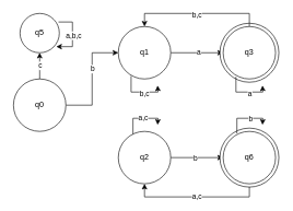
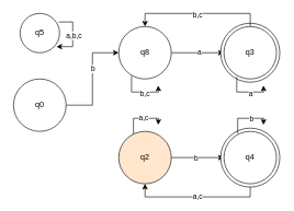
  <mxCell id="0" />
  <mxCell id="1" parent="0" />
  <mxCell id="2" style="edgeStyle=orthogonalEdgeStyle;rounded=0;orthogonalLoop=1;jettySize=auto;html=1;" edge="1" parent="1" source="6" target="11"><mxGeometry relative="1" as="geometry" /></mxCell>
  <mxCell id="3" value="b" style="edgeLabel;html=1;align=center;verticalAlign=middle;resizable=0;points=[];" vertex="1" connectable="0" parent="2"><mxGeometry x="0.205" relative="1" as="geometry"><mxPoint as="offset" /></mxGeometry></mxCell>
- <mxCell id="4" style="edgeStyle=orthogonalEdgeStyle;rounded=0;orthogonalLoop=1;jettySize=auto;html=1;entryX=0.5;entryY=1;entryDx=0;entryDy=0;" edge="1" parent="1" source="6" target="29"><mxGeometry relative="1" as="geometry" /></mxCell>
- <mxCell id="5" value="c" style="edgeLabel;html=1;align=center;verticalAlign=middle;resizable=0;points=[];" vertex="1" connectable="0" parent="4"><mxGeometry x="0.036" relative="1" as="geometry"><mxPoint as="offset" /></mxGeometry></mxCell>
  <mxCell id="6" value="q0" style="ellipse;whiteSpace=wrap;html=1;aspect=fixed;" vertex="1" parent="1"><mxGeometry x="20" y="120" width="80" height="80" as="geometry" /></mxCell>
  <mxCell id="7" style="edgeStyle=orthogonalEdgeStyle;rounded=0;orthogonalLoop=1;jettySize=auto;html=1;" edge="1" parent="1" source="11" target="28"><mxGeometry relative="1" as="geometry" /></mxCell>
  <mxCell id="8" value="a" style="edgeLabel;html=1;align=center;verticalAlign=middle;resizable=0;points=[];" vertex="1" connectable="0" parent="7"><mxGeometry x="0.048" y="1" relative="1" as="geometry"><mxPoint as="offset" /></mxGeometry></mxCell>
  <mxCell id="9" style="edgeStyle=orthogonalEdgeStyle;rounded=0;orthogonalLoop=1;jettySize=auto;html=1;exitX=0.244;exitY=0.943;exitDx=0;exitDy=0;exitPerimeter=0;" edge="1" parent="1" source="11"><mxGeometry relative="1" as="geometry"><mxPoint x="240" y="130" as="targetPoint" /></mxGeometry></mxCell>
  <mxCell id="10" value="b,c" style="edgeLabel;html=1;align=center;verticalAlign=middle;resizable=0;points=[];" vertex="1" connectable="0" parent="9"><mxGeometry x="0.192" y="-2" relative="1" as="geometry"><mxPoint as="offset" /></mxGeometry></mxCell>
- <mxCell id="11" value="q1" style="ellipse;whiteSpace=wrap;html=1;aspect=fixed;" vertex="1" parent="1"><mxGeometry x="180" y="40" width="80" height="80" as="geometry" /></mxCell>
+ <mxCell id="11" value="q8" style="ellipse;whiteSpace=wrap;html=1;aspect=fixed;" vertex="1" parent="1"><mxGeometry x="180" y="40" width="80" height="80" as="geometry" /></mxCell>
  <mxCell id="12" style="edgeStyle=orthogonalEdgeStyle;rounded=0;orthogonalLoop=1;jettySize=auto;html=1;entryX=0;entryY=0.5;entryDx=0;entryDy=0;" edge="1" parent="1" source="16" target="23"><mxGeometry relative="1" as="geometry" /></mxCell>
  <mxCell id="13" value="b" style="edgeLabel;html=1;align=center;verticalAlign=middle;resizable=0;points=[];" vertex="1" connectable="0" parent="12"><mxGeometry x="-0.083" y="-1" relative="1" as="geometry"><mxPoint as="offset" /></mxGeometry></mxCell>
  <mxCell id="14" style="edgeStyle=orthogonalEdgeStyle;rounded=0;orthogonalLoop=1;jettySize=auto;html=1;exitX=0.28;exitY=0.057;exitDx=0;exitDy=0;exitPerimeter=0;" edge="1" parent="1" source="16"><mxGeometry relative="1" as="geometry"><mxPoint x="240" y="190" as="targetPoint" /></mxGeometry></mxCell>
  <mxCell id="15" value="a,c" style="edgeLabel;html=1;align=center;verticalAlign=middle;resizable=0;points=[];" vertex="1" connectable="0" parent="14"><mxGeometry x="0.108" y="1" relative="1" as="geometry"><mxPoint as="offset" /></mxGeometry></mxCell>
- <mxCell id="16" value="q2" style="ellipse;whiteSpace=wrap;html=1;aspect=fixed;" vertex="1" parent="1"><mxGeometry x="180" y="200" width="80" height="80" as="geometry" /></mxCell>
+ <mxCell id="16" value="q2" style="ellipse;whiteSpace=wrap;html=1;aspect=fixed;fillColor=#ffe6cc;" vertex="1" parent="1"><mxGeometry x="180" y="200" width="80" height="80" as="geometry" /></mxCell>
  <mxCell id="17" style="edgeStyle=orthogonalEdgeStyle;rounded=0;orthogonalLoop=1;jettySize=auto;html=1;entryX=0.5;entryY=1;entryDx=0;entryDy=0;" edge="1" parent="1" source="23" target="16"><mxGeometry relative="1" as="geometry"><mxPoint x="240" y="300" as="targetPoint" /><Array as="points"><mxPoint x="380" y="300" /><mxPoint x="220" y="300" /></Array></mxGeometry></mxCell>
  <mxCell id="18" value="a,c" style="edgeLabel;html=1;align=center;verticalAlign=middle;resizable=0;points=[];" vertex="1" connectable="0" parent="17"><mxGeometry x="0.014" y="-1" relative="1" as="geometry"><mxPoint as="offset" /></mxGeometry></mxCell>
  <mxCell id="19" value="" style="ellipse;whiteSpace=wrap;html=1;aspect=fixed;" vertex="1" parent="1"><mxGeometry x="335" y="35" width="90" height="90" as="geometry" /></mxCell>
  <mxCell id="20" value="" style="ellipse;whiteSpace=wrap;html=1;aspect=fixed;" vertex="1" parent="1"><mxGeometry x="335" y="195" width="90" height="90" as="geometry" /></mxCell>
  <mxCell id="21" style="edgeStyle=orthogonalEdgeStyle;rounded=0;orthogonalLoop=1;jettySize=auto;html=1;exitX=0.262;exitY=0.039;exitDx=0;exitDy=0;exitPerimeter=0;" edge="1" parent="1" source="23"><mxGeometry relative="1" as="geometry"><mxPoint x="400" y="190" as="targetPoint" /></mxGeometry></mxCell>
  <mxCell id="22" value="b" style="edgeLabel;html=1;align=center;verticalAlign=middle;resizable=0;points=[];" vertex="1" connectable="0" parent="21"><mxGeometry x="0.212" relative="1" as="geometry"><mxPoint as="offset" /></mxGeometry></mxCell>
- <mxCell id="23" value="q6" style="ellipse;whiteSpace=wrap;html=1;aspect=fixed;" vertex="1" parent="1"><mxGeometry x="340" y="200" width="80" height="80" as="geometry" /></mxCell>
+ <mxCell id="23" value="q4" style="ellipse;whiteSpace=wrap;html=1;aspect=fixed;" vertex="1" parent="1"><mxGeometry x="340" y="200" width="80" height="80" as="geometry" /></mxCell>
  <mxCell id="24" style="edgeStyle=orthogonalEdgeStyle;rounded=0;orthogonalLoop=1;jettySize=auto;html=1;" edge="1" parent="1" source="28" target="11"><mxGeometry relative="1" as="geometry"><mxPoint x="340" y="20" as="targetPoint" /><Array as="points"><mxPoint x="380" y="20" /><mxPoint x="220" y="20" /></Array></mxGeometry></mxCell>
  <mxCell id="25" value="b,c" style="edgeLabel;html=1;align=center;verticalAlign=middle;resizable=0;points=[];" vertex="1" connectable="0" parent="24"><mxGeometry x="0.014" y="1" relative="1" as="geometry"><mxPoint as="offset" /></mxGeometry></mxCell>
  <mxCell id="26" style="edgeStyle=orthogonalEdgeStyle;rounded=0;orthogonalLoop=1;jettySize=auto;html=1;exitX=0.244;exitY=0.961;exitDx=0;exitDy=0;exitPerimeter=0;" edge="1" parent="1" source="28"><mxGeometry relative="1" as="geometry"><mxPoint x="400" y="130" as="targetPoint" /></mxGeometry></mxCell>
  <mxCell id="27" value="a" style="edgeLabel;html=1;align=center;verticalAlign=middle;resizable=0;points=[];" vertex="1" connectable="0" parent="26"><mxGeometry x="0.189" y="-1" relative="1" as="geometry"><mxPoint as="offset" /></mxGeometry></mxCell>
  <mxCell id="28" value="q3" style="ellipse;whiteSpace=wrap;html=1;aspect=fixed;" vertex="1" parent="1"><mxGeometry x="340" y="40" width="80" height="80" as="geometry" /></mxCell>
  <mxCell id="29" value="q5" style="ellipse;whiteSpace=wrap;html=1;aspect=fixed;" vertex="1" parent="1"><mxGeometry x="30" y="20" width="60" height="60" as="geometry" /></mxCell>
  <mxCell id="30" style="edgeStyle=orthogonalEdgeStyle;rounded=0;orthogonalLoop=1;jettySize=auto;html=1;elbow=vertical;exitX=0.978;exitY=0.218;exitDx=0;exitDy=0;exitPerimeter=0;entryX=0.922;entryY=0.845;entryDx=0;entryDy=0;entryPerimeter=0;" edge="1" parent="1" source="29" target="29"><mxGeometry relative="1" as="geometry"><mxPoint x="100" y="70" as="targetPoint" /><Array as="points"><mxPoint x="110" y="33" /><mxPoint x="110" y="71" /></Array></mxGeometry></mxCell>
  <mxCell id="31" value="a,b,c" style="edgeLabel;html=1;align=center;verticalAlign=middle;resizable=0;points=[];" vertex="1" connectable="0" parent="30"><mxGeometry x="0.011" y="1" relative="1" as="geometry"><mxPoint as="offset" /></mxGeometry></mxCell>
